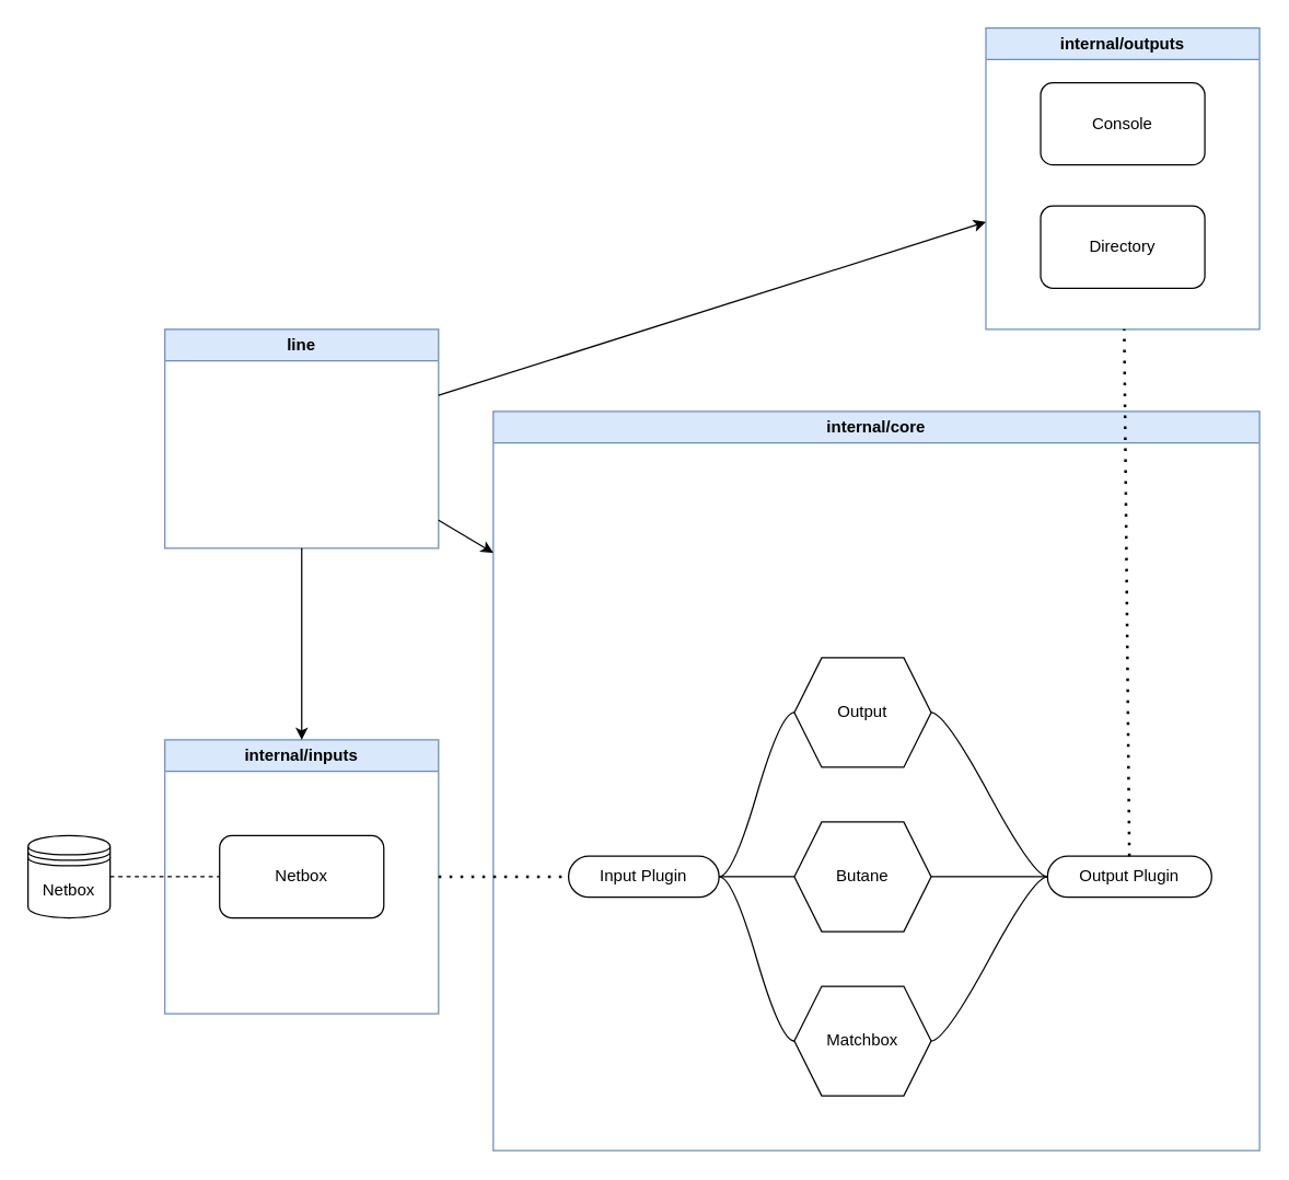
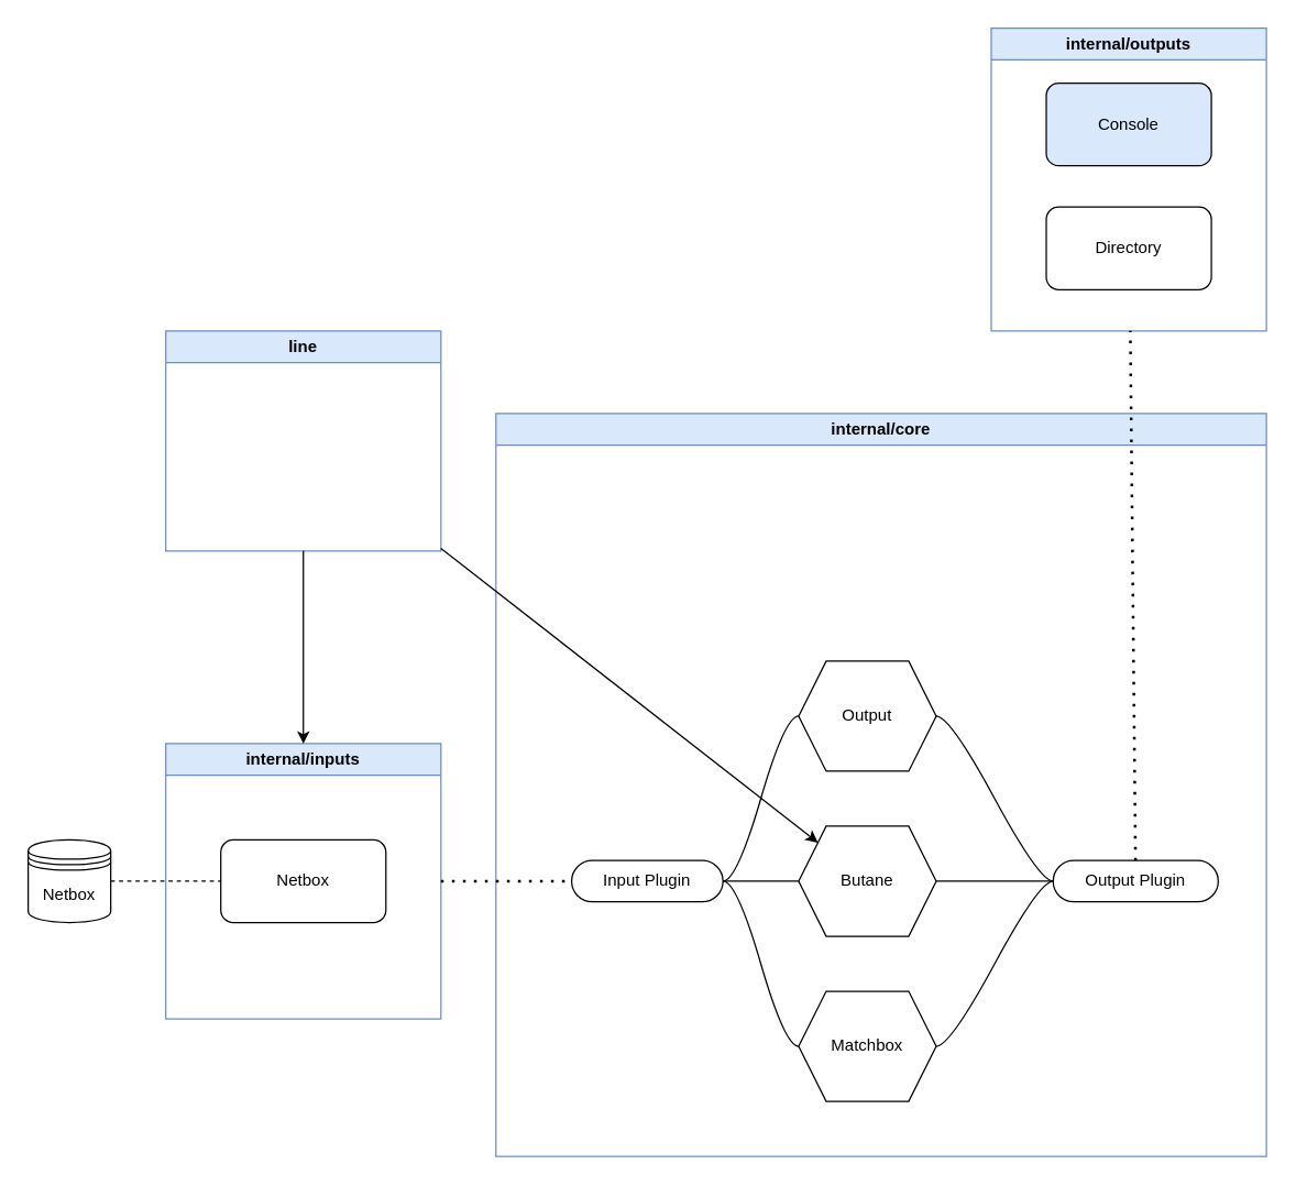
  <mxCell id="0" />
  <mxCell id="1" parent="0" />
  <mxCell id="2" value="Netbox" style="shape=datastore;whiteSpace=wrap;html=1;" parent="1" vertex="1"><mxGeometry x="20" y="610" width="60" height="60" as="geometry" /></mxCell>
  <mxCell id="3" value="line" style="swimlane;whiteSpace=wrap;html=1;fillColor=#dae8fc;strokeColor=#6c8ebf;" parent="1" vertex="1"><mxGeometry x="120" width="200" height="160" as="geometry" y="240" /></mxCell>
  <mxCell id="4" value="internal/core" style="swimlane;whiteSpace=wrap;html=1;fillColor=#dae8fc;strokeColor=#6c8ebf;" parent="1" vertex="1"><mxGeometry y="300" width="560" height="540" as="geometry" x="360" /></mxCell>
  <mxCell id="5" value="Output Plugin" style="whiteSpace=wrap;html=1;rounded=1;arcSize=50;align=center;verticalAlign=middle;strokeWidth=1;autosize=1;spacing=4;treeFolding=1;treeMoving=1;newEdgeStyle={&quot;edgeStyle&quot;:&quot;entityRelationEdgeStyle&quot;,&quot;startArrow&quot;:&quot;none&quot;,&quot;endArrow&quot;:&quot;none&quot;,&quot;segment&quot;:10,&quot;curved&quot;:1,&quot;sourcePerimeterSpacing&quot;:0,&quot;targetPerimeterSpacing&quot;:0};" parent="4" vertex="1"><mxGeometry x="405" y="325" width="120" height="30" as="geometry" /></mxCell>
  <mxCell id="6" value="Input Plugin" style="whiteSpace=wrap;html=1;rounded=1;arcSize=50;align=center;verticalAlign=middle;strokeWidth=1;autosize=1;spacing=4;treeFolding=1;treeMoving=1;newEdgeStyle={&quot;edgeStyle&quot;:&quot;entityRelationEdgeStyle&quot;,&quot;startArrow&quot;:&quot;none&quot;,&quot;endArrow&quot;:&quot;none&quot;,&quot;segment&quot;:10,&quot;curved&quot;:1,&quot;sourcePerimeterSpacing&quot;:0,&quot;targetPerimeterSpacing&quot;:0};" parent="4" vertex="1"><mxGeometry x="55" y="325" width="110" height="30" as="geometry" /></mxCell>
  <mxCell id="7" value="internal/inputs" style="swimlane;whiteSpace=wrap;html=1;fillColor=#dae8fc;strokeColor=#6c8ebf;" parent="1" vertex="1"><mxGeometry x="120" y="540" width="200" height="200" as="geometry" /></mxCell>
  <mxCell id="8" value="Netbox" style="rounded=1;whiteSpace=wrap;html=1;" parent="7" vertex="1"><mxGeometry x="40" y="70" width="120" height="60" as="geometry" /></mxCell>
  <mxCell id="9" value="" style="endArrow=none;dashed=1;html=1;" parent="1" source="2" target="8" edge="1"><mxGeometry width="50" height="50" relative="1" as="geometry"><mxPoint x="-40" y="850" as="sourcePoint" /><mxPoint x="10" y="800" as="targetPoint" /></mxGeometry></mxCell>
  <mxCell id="10" value="" style="endArrow=none;dashed=1;html=1;dashPattern=1 3;strokeWidth=2;" parent="1" source="7" target="6" edge="1"><mxGeometry width="50" height="50" relative="1" as="geometry"><mxPoint x="420" y="1035" as="sourcePoint" /><mxPoint x="470" y="985" as="targetPoint" /></mxGeometry></mxCell>
- <mxCell id="11" value="Console" style="rounded=1;whiteSpace=wrap;html=1;" parent="1" vertex="1"><mxGeometry x="760" y="60" width="120" height="60" as="geometry" /></mxCell>
+ <mxCell id="11" value="Console" style="rounded=1;whiteSpace=wrap;html=1;fillColor=#dae8fc;" parent="1" vertex="1"><mxGeometry x="760" y="60" width="120" height="60" as="geometry" /></mxCell>
  <mxCell id="12" value="internal/outputs" style="swimlane;whiteSpace=wrap;html=1;fillColor=#dae8fc;strokeColor=#6c8ebf;" parent="1" vertex="1"><mxGeometry x="720" y="20" width="200" height="220" as="geometry" /></mxCell>
  <mxCell id="13" value="Directory" style="rounded=1;whiteSpace=wrap;html=1;" parent="12" vertex="1"><mxGeometry x="40" y="130" width="120" height="60" as="geometry" /></mxCell>
  <mxCell id="14" value="" style="endArrow=none;dashed=1;html=1;dashPattern=1 3;strokeWidth=2;" parent="1" source="5" target="12" edge="1"><mxGeometry width="50" height="50" relative="1" as="geometry"><mxPoint x="910" y="270" as="sourcePoint" /><mxPoint x="820" y="260" as="targetPoint" /></mxGeometry></mxCell>
- <mxCell id="15" value="" style="endArrow=classic;html=1;" parent="1" source="3" target="4" edge="1"><mxGeometry width="50" height="50" relative="1" as="geometry"><mxPoint x="130" y="250" as="sourcePoint" /><mxPoint x="180" y="200" as="targetPoint" /></mxGeometry></mxCell>
  <mxCell id="16" value="" style="endArrow=classic;html=1;" parent="1" source="3" target="7" edge="1"><mxGeometry width="50" height="50" relative="1" as="geometry"><mxPoint x="210" y="740" as="sourcePoint" /><mxPoint x="260" y="690" as="targetPoint" /></mxGeometry></mxCell>
- <mxCell id="17" value="" style="endArrow=classic;html=1;" parent="1" source="3" target="12" edge="1"><mxGeometry width="50" height="50" relative="1" as="geometry"><mxPoint x="190" y="140" as="sourcePoint" /><mxPoint x="240" y="90" as="targetPoint" /></mxGeometry></mxCell>
+ <mxCell id="17" value="" style="endArrow=classic;html=1;" parent="1" source="3" target="19" edge="1"><mxGeometry width="50" height="50" relative="1" as="geometry"><mxPoint x="190" y="140" as="sourcePoint" /><mxPoint x="240" y="90" as="targetPoint" /></mxGeometry></mxCell>
  <mxCell id="18" value="Matchbox" style="shape=hexagon;perimeter=hexagonPerimeter2;whiteSpace=wrap;html=1;fixedSize=1;" parent="1" vertex="1"><mxGeometry x="580" y="720" width="100" height="80" as="geometry" /></mxCell>
  <mxCell id="19" value="Butane" style="shape=hexagon;perimeter=hexagonPerimeter2;whiteSpace=wrap;html=1;fixedSize=1;" parent="1" vertex="1"><mxGeometry x="580" y="600" width="100" height="80" as="geometry" /></mxCell>
  <mxCell id="20" value="Output" style="shape=hexagon;perimeter=hexagonPerimeter2;whiteSpace=wrap;html=1;fixedSize=1;" parent="1" vertex="1"><mxGeometry x="580" y="480" width="100" height="80" as="geometry" /></mxCell>
  <mxCell id="21" value="" style="edgeStyle=entityRelationEdgeStyle;startArrow=none;endArrow=none;segment=10;curved=1;sourcePerimeterSpacing=0;targetPerimeterSpacing=0;" parent="1" source="6" target="18" edge="1"><mxGeometry relative="1" as="geometry"><mxPoint x="215" y="940" as="sourcePoint" /><mxPoint x="605" y="600" as="targetPoint" /></mxGeometry></mxCell>
  <mxCell id="22" value="" style="edgeStyle=entityRelationEdgeStyle;startArrow=none;endArrow=none;segment=10;curved=1;sourcePerimeterSpacing=0;targetPerimeterSpacing=0;" parent="1" source="18" target="5" edge="1"><mxGeometry relative="1" as="geometry"><mxPoint x="705" y="600" as="sourcePoint" /><mxPoint x="1035" y="810" as="targetPoint" /></mxGeometry></mxCell>
  <mxCell id="23" value="" style="edgeStyle=entityRelationEdgeStyle;startArrow=none;endArrow=none;segment=10;curved=1;sourcePerimeterSpacing=0;targetPerimeterSpacing=0;" parent="1" source="6" target="19" edge="1"><mxGeometry relative="1" as="geometry"><mxPoint x="741" y="620" as="sourcePoint" /><mxPoint x="806" y="515" as="targetPoint" /></mxGeometry></mxCell>
  <mxCell id="24" value="" style="edgeStyle=entityRelationEdgeStyle;startArrow=none;endArrow=none;segment=10;curved=1;sourcePerimeterSpacing=0;targetPerimeterSpacing=0;" parent="1" source="19" target="5" edge="1"><mxGeometry relative="1" as="geometry"><mxPoint x="970" y="960" as="sourcePoint" /><mxPoint x="1050" y="780" as="targetPoint" /></mxGeometry></mxCell>
  <mxCell id="25" value="" style="edgeStyle=entityRelationEdgeStyle;startArrow=none;endArrow=none;segment=10;curved=1;sourcePerimeterSpacing=0;targetPerimeterSpacing=0;" parent="1" source="6" target="20" edge="1"><mxGeometry relative="1" as="geometry"><mxPoint x="430" y="1090" as="sourcePoint" /><mxPoint x="510" y="910" as="targetPoint" /></mxGeometry></mxCell>
  <mxCell id="26" value="" style="edgeStyle=entityRelationEdgeStyle;startArrow=none;endArrow=none;segment=10;curved=1;sourcePerimeterSpacing=0;targetPerimeterSpacing=0;" parent="1" source="20" target="5" edge="1"><mxGeometry relative="1" as="geometry"><mxPoint x="930" y="1020" as="sourcePoint" /><mxPoint x="1010" y="840" as="targetPoint" /></mxGeometry></mxCell>
